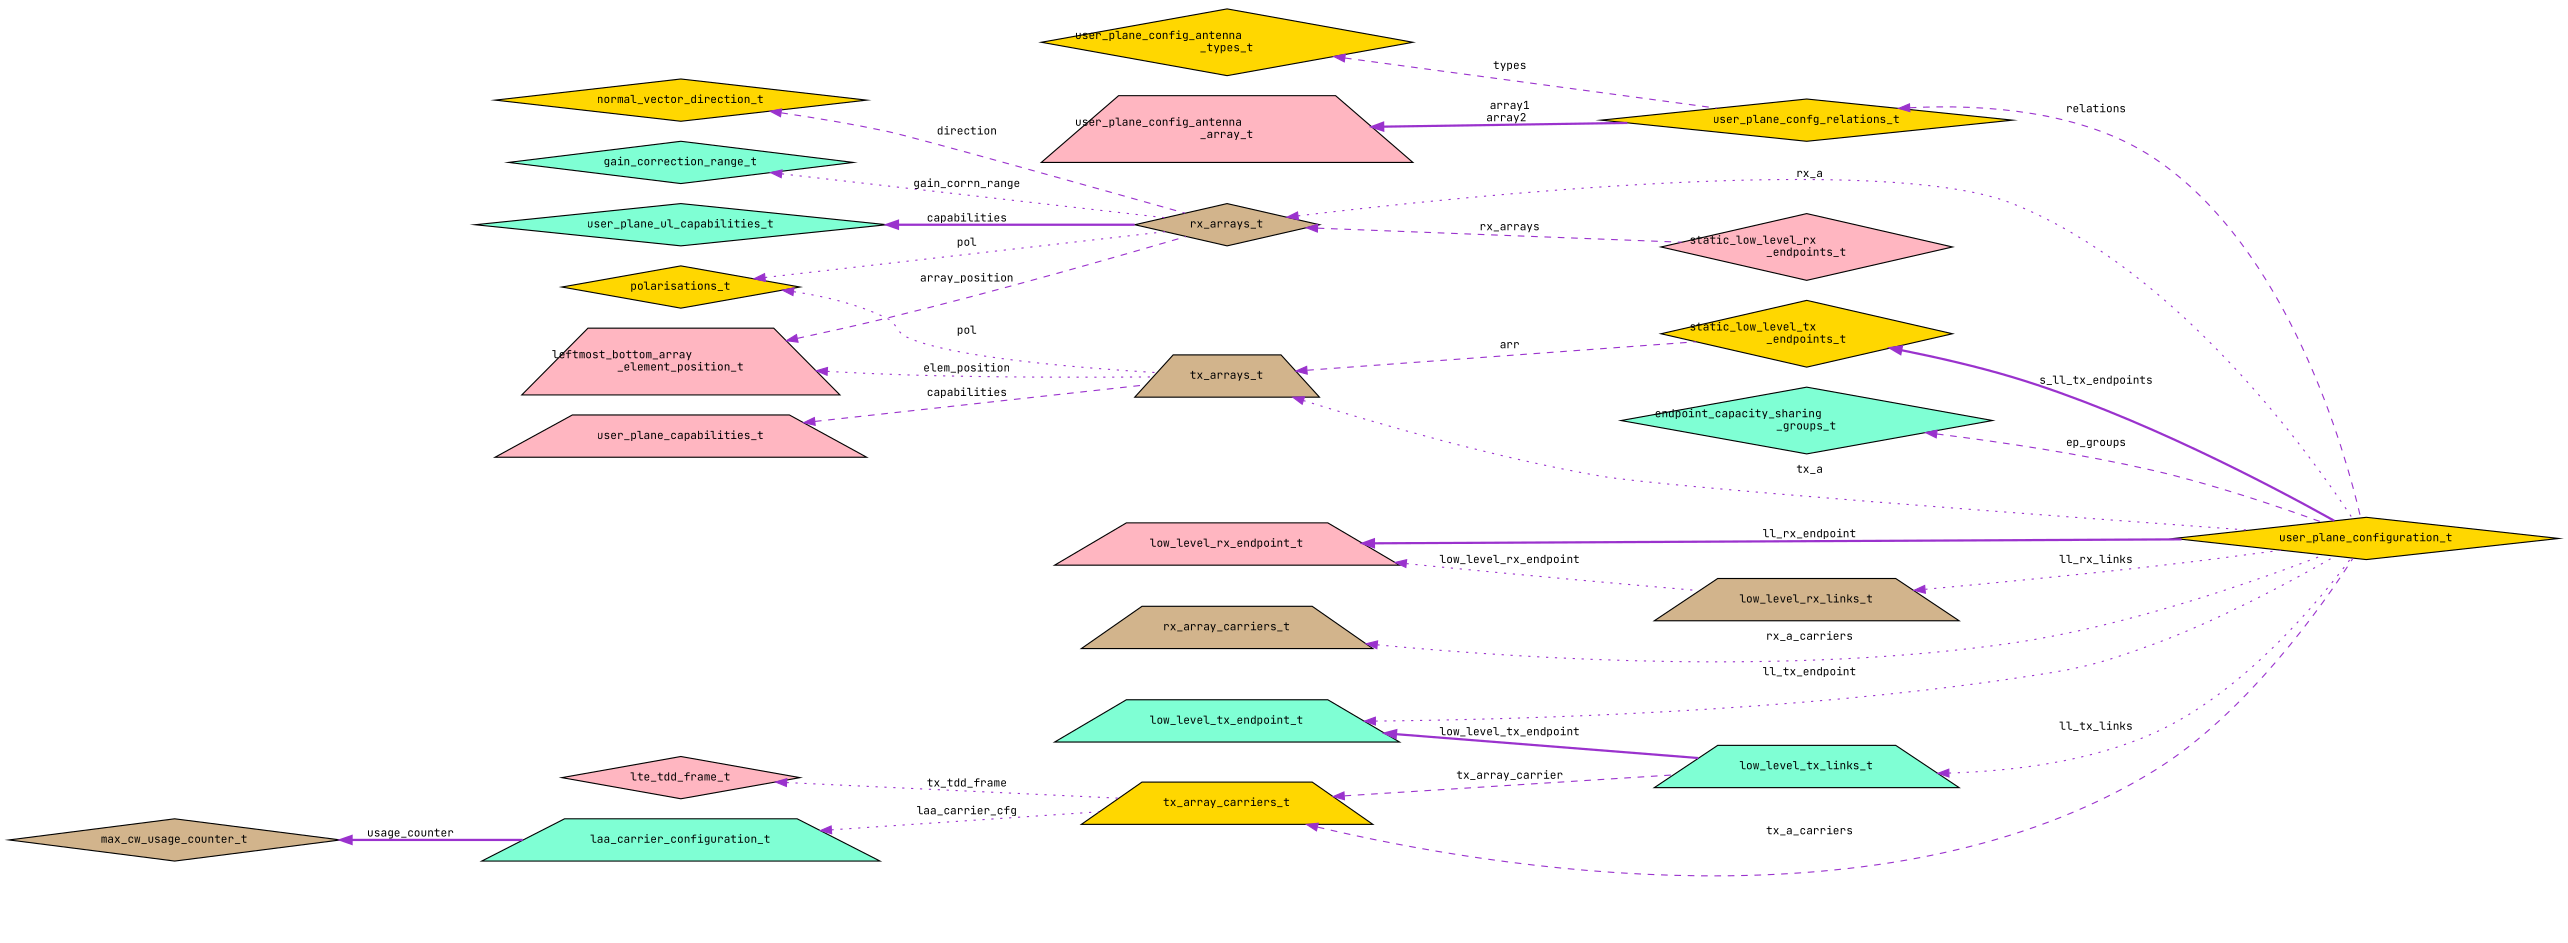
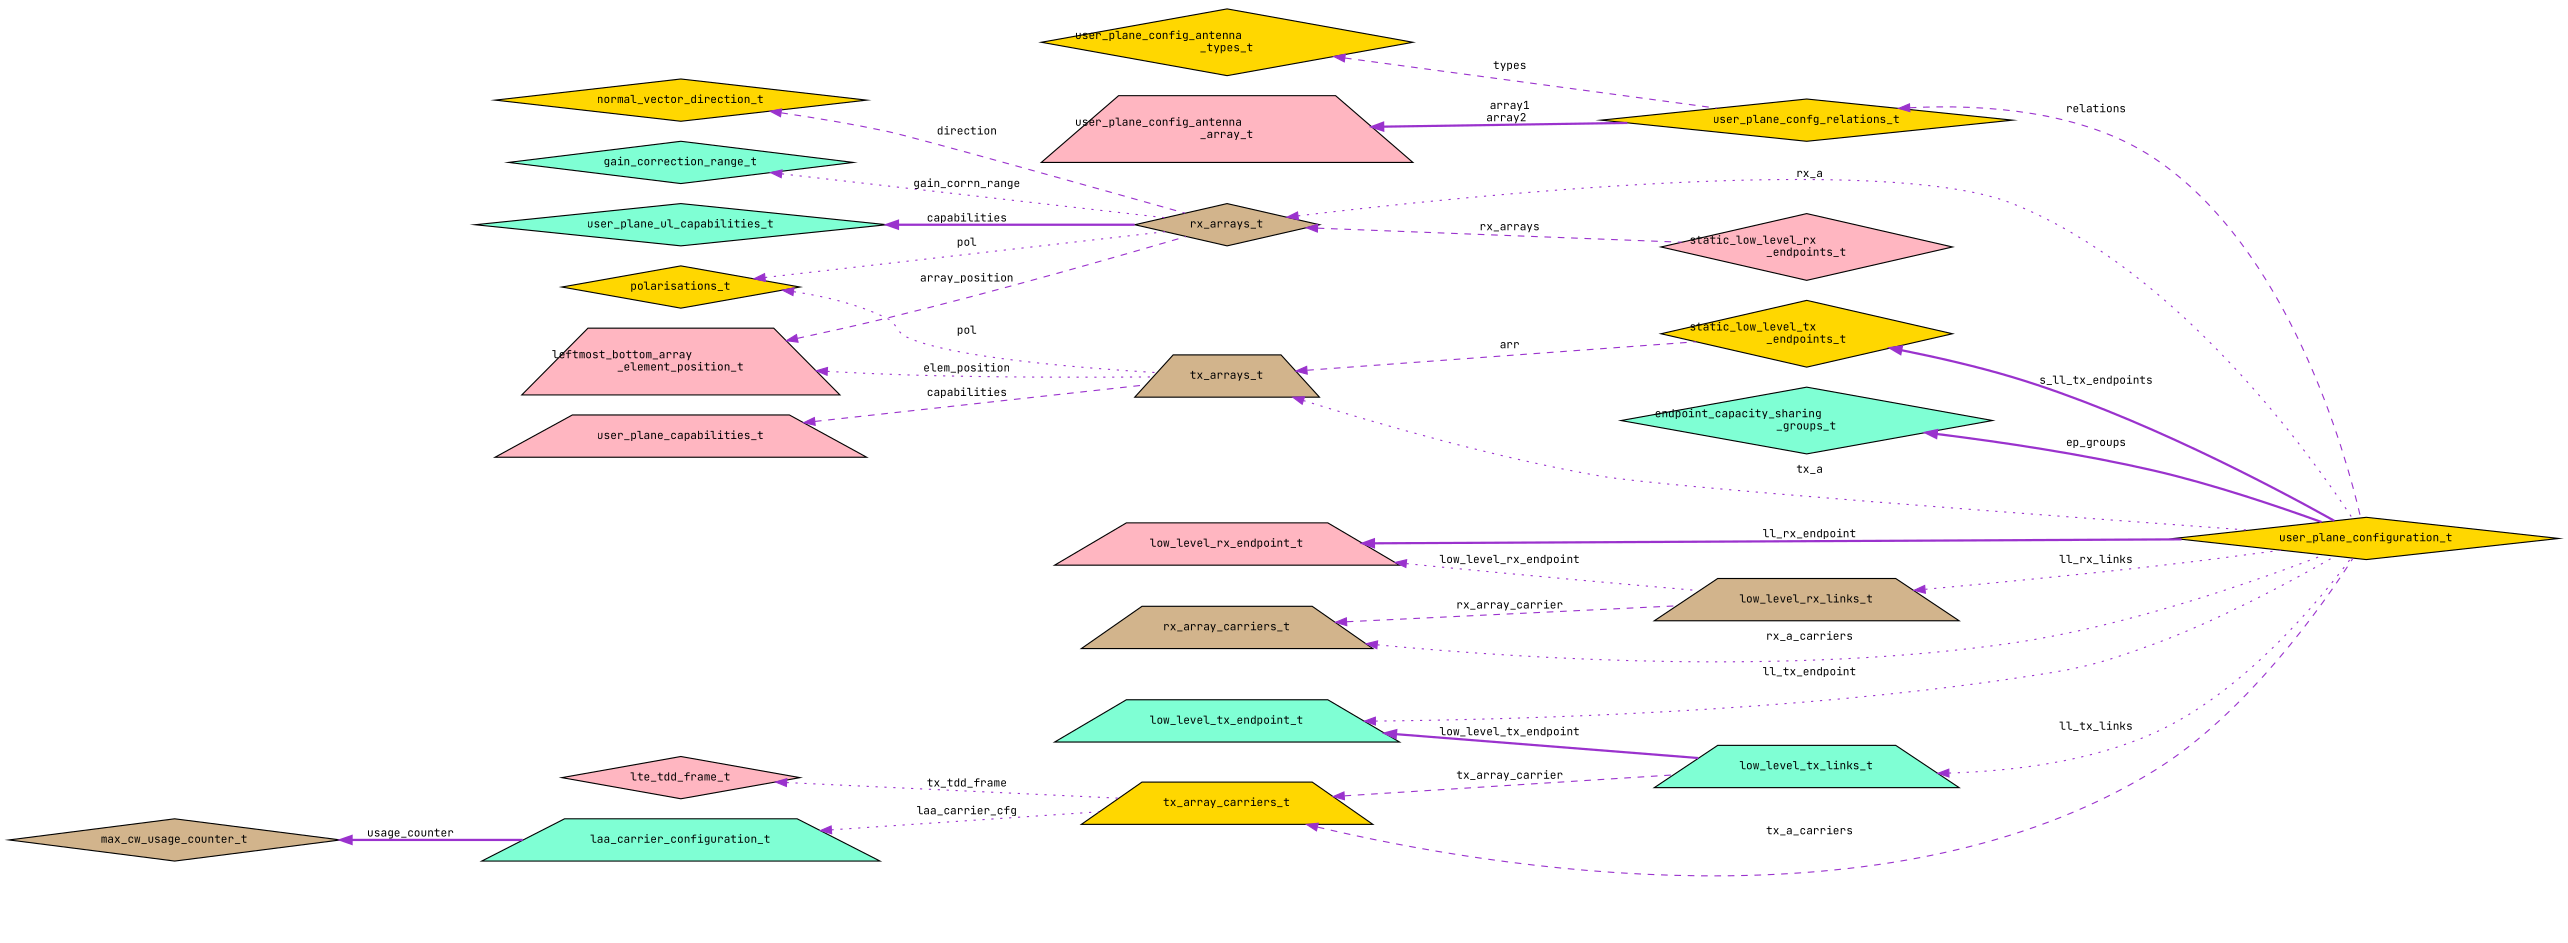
  digraph {
    fontname="JetBrains Mono"
    rankdir=LR
    node [color=black fillcolor=gold fontname="JetBrains Mono" fontsize=10 shape=diamond style=filled]
    edge [color=darkorchid3 dir=back fontname="JetBrains Mono" fontsize=10 labelfontname=Helvetica labelfontsize=10 style=dotted]
    n1 [fontcolor=black height=0.2 label=user_plane_configuration_t width=0.4]
    n2 [height=0.2 label=user_plane_confg_relations_t width=0.4]
    n3 [height=0.2 label="user_plane_config_antenna\l_types_t" width=0.4]
    n4 [fillcolor=lightpink height=0.2 label="user_plane_config_antenna\l_array_t" shape=trapezium width=0.4]
    n5 [fillcolor=tan height=0.2 label=rx_arrays_t width=0.4]
    n6 [fillcolor=lightpink height=0.2 label="static_low_level_rx\l_endpoints_t" width=0.4]
    n7 [height=0.2 label=normal_vector_direction_t width=0.4]
    n8 [fillcolor=tan height=0.2 label=tx_arrays_t shape=trapezium width=0.4]
    n9 [height=0.2 label="static_low_level_tx\l_endpoints_t" width=0.4]
    n10 [fillcolor=lightpink height=0.2 label="leftmost_bottom_array\l_element_position_t" shape=trapezium width=0.4]
    n11 [fillcolor=aquamarine height=0.2 label=gain_correction_range_t width=0.4]
    n12 [height=0.2 label=polarisations_t width=0.4]
    n13 [fillcolor=aquamarine height=0.2 label=user_plane_ul_capabilities_t width=0.4]
    n14 [fillcolor=lightpink height=0.2 label=user_plane_capabilities_t shape=trapezium width=0.4]
    n15 [fillcolor=aquamarine height=0.2 label="endpoint_capacity_sharing\l_groups_t" width=0.4]
    n16 [fillcolor=lightpink height=0.2 label=low_level_rx_endpoint_t shape=trapezium width=0.4]
    n17 [fillcolor=tan height=0.2 label=low_level_rx_links_t shape=trapezium width=0.4]
    n18 [fillcolor=aquamarine height=0.2 label=low_level_tx_links_t shape=trapezium width=0.4]
    n19 [fillcolor=aquamarine height=0.2 label=low_level_tx_endpoint_t shape=trapezium width=0.4]
    n20 [height=0.2 label=tx_array_carriers_t shape=trapezium width=0.4]
    n21 [fillcolor=lightpink height=0.2 label=lte_tdd_frame_t width=0.4]
    n22 [fillcolor=aquamarine height=0.2 label=laa_carrier_configuration_t shape=trapezium width=0.4]
    n23 [fillcolor=tan height=0.2 label=max_cw_usage_counter_t width=0.4]
    n24 [fillcolor=tan height=0.2 label=rx_array_carriers_t shape=trapezium width=0.4]
    n2 -> n1 [label=" relations" style=dashed]
    n3 -> n2 [label=" types" style=dashed]
    n4 -> n2 [label=" array1\narray2" style=bold]
    n5 -> n1 [label=" rx_a"]
    n5 -> n6 [label=" rx_arrays" style=dashed]
    n7 -> n5 [label=" direction" style=dashed]
    n8 -> n1 [label=" tx_a"]
    n8 -> n9 [label=" arr" style=dashed]
    n9 -> n1 [label=" s_ll_tx_endpoints" style=bold]
    n10 -> n5 [label=" array_position" style=dashed]
    n10 -> n8 [label=" elem_position"]
    n11 -> n5 [label=" gain_corrn_range"]
    n12 -> n5 [label=" pol"]
    n12 -> n8 [label=" pol"]
    n13 -> n5 [label=" capabilities" style=bold]
    n14 -> n8 [label=" capabilities" style=dashed]
-   n15 -> n1 [label=" ep_groups" style=dashed]
+   n15 -> n1 [label=" ep_groups" style=bold]
    n16 -> n1 [label=" ll_rx_endpoint" style=bold]
    n16 -> n17 [label=" low_level_rx_endpoint"]
    n17 -> n1 [label=" ll_rx_links"]
    n18 -> n1 [label=" ll_tx_links"]
    n19 -> n1 [label=" ll_tx_endpoint"]
    n19 -> n18 [label=" low_level_tx_endpoint" style=bold]
    n20 -> n1 [label=" tx_a_carriers" style=dashed]
    n20 -> n18 [label=" tx_array_carrier" style=dashed]
    n21 -> n20 [label=" tx_tdd_frame"]
    n22 -> n20 [label=" laa_carrier_cfg"]
    n23 -> n22 [label=" usage_counter" style=bold]
    n24 -> n1 [label=" rx_a_carriers"]
+   n24 -> n17 [label=" rx_array_carrier" style=dashed]
  }
